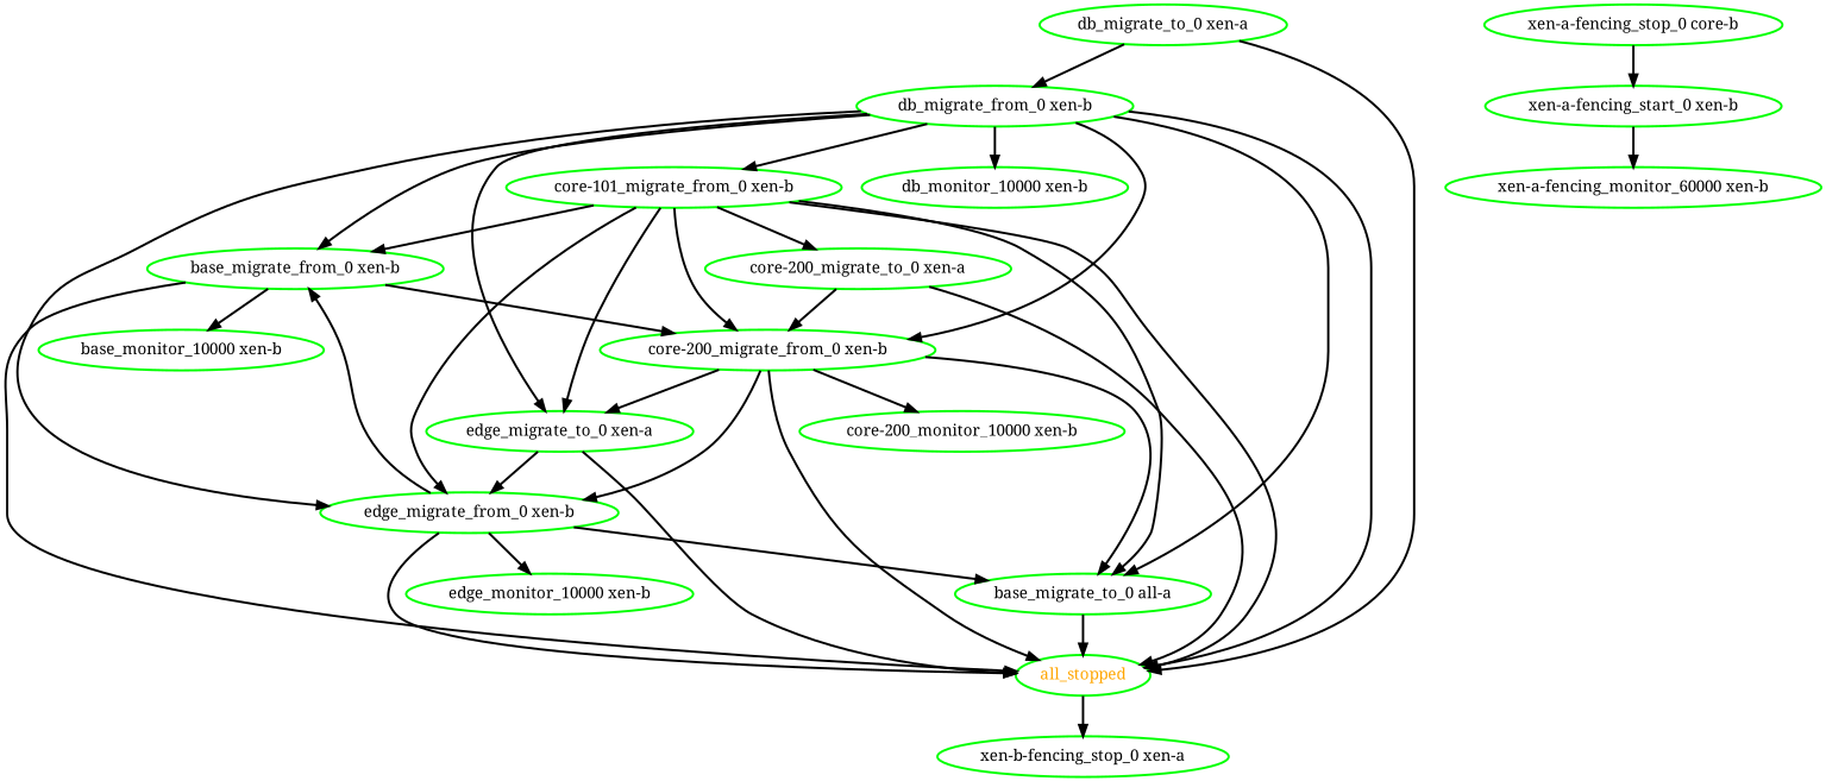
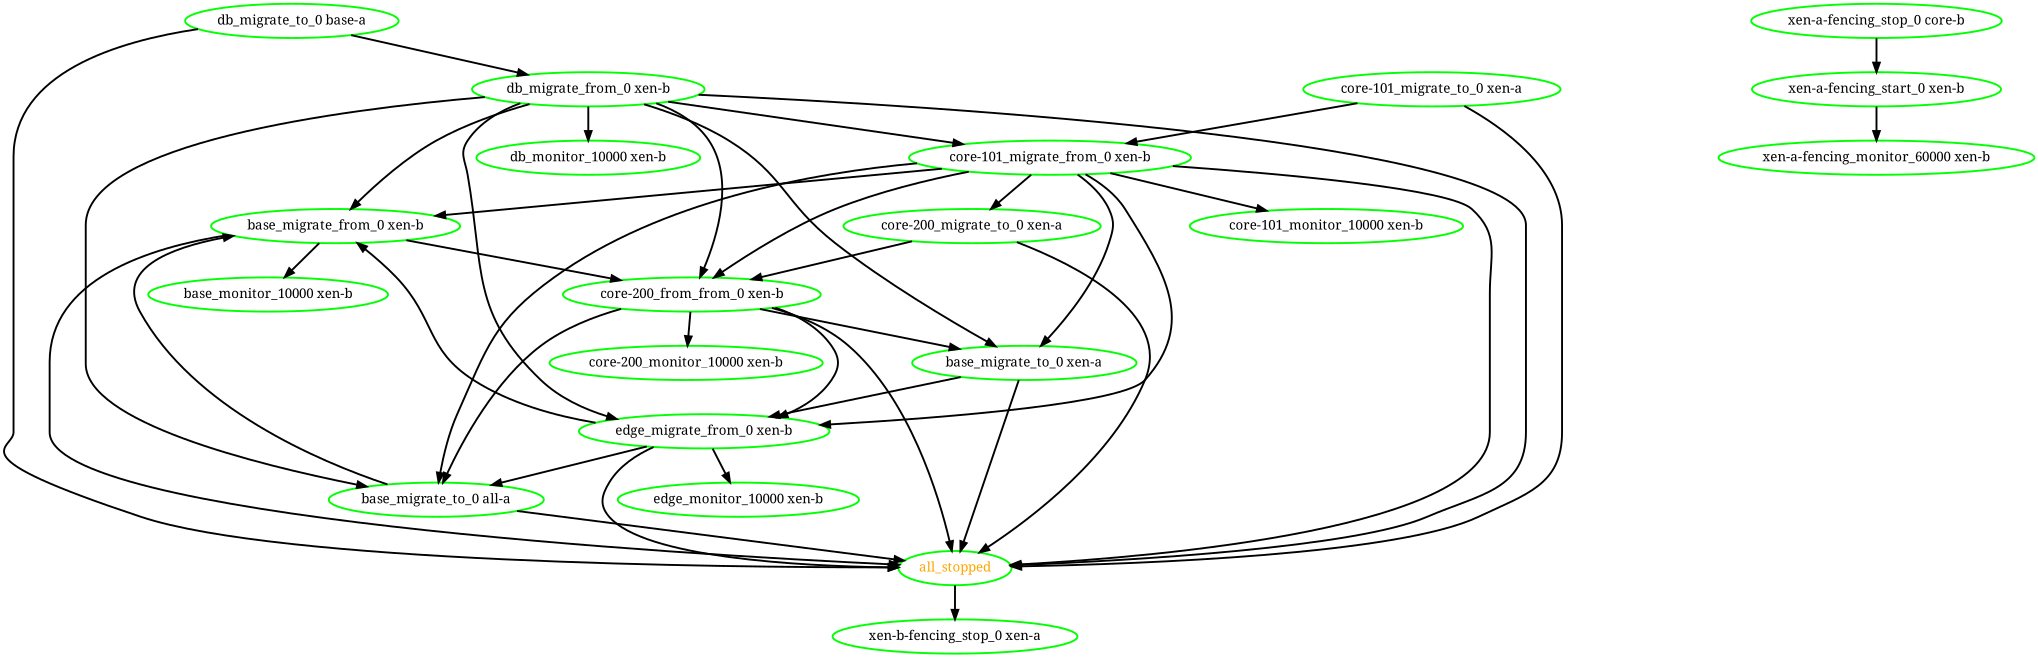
  digraph {
    fontname="Noto Serif"
    node [color=green fontcolor=black fontname="Noto Serif" style=bold]
    edge [fontname="Noto Serif" style=bold]
    all_stopped [fontcolor=orange]
    "xen-b-fencing_stop_0 xen-a"
    "base_migrate_from_0 xen-b"
    "base_monitor_10000 xen-b"
-   "core-200_migrate_from_0 xen-b"
+   "core-200_migrate_from_0 xen-b" [label="core-200_from_from_0 xen-b"]
    n6 [label="base_migrate_to_0 all-a"]
    "core-101_migrate_from_0 xen-b"
+   "core-101_monitor_10000 xen-b"
    "core-200_migrate_to_0 xen-a"
    "edge_migrate_from_0 xen-b"
-   "edge_migrate_to_0 xen-a"
+   "edge_migrate_to_0 xen-a" [label="base_migrate_to_0 xen-a"]
    "core-200_monitor_10000 xen-b"
    "edge_monitor_10000 xen-b"
+   "core-101_migrate_to_0 xen-a"
    "db_migrate_from_0 xen-b"
    "db_monitor_10000 xen-b"
-   "db_migrate_to_0 xen-a"
+   "db_migrate_to_0 xen-a" [label="db_migrate_to_0 base-a"]
    "xen-a-fencing_start_0 xen-b"
    "xen-a-fencing_monitor_60000 xen-b"
    n20 [label="xen-a-fencing_stop_0 core-b"]
    all_stopped -> "xen-b-fencing_stop_0 xen-a"
    "base_migrate_from_0 xen-b" -> all_stopped
    "base_migrate_from_0 xen-b" -> "base_monitor_10000 xen-b"
    "base_migrate_from_0 xen-b" -> "core-200_migrate_from_0 xen-b"
    "core-200_migrate_from_0 xen-b" -> all_stopped
    "core-200_migrate_from_0 xen-b" -> n6
    "core-200_migrate_from_0 xen-b" -> "edge_migrate_from_0 xen-b"
    "core-200_migrate_from_0 xen-b" -> "edge_migrate_to_0 xen-a"
    "core-200_migrate_from_0 xen-b" -> "core-200_monitor_10000 xen-b"
    n6 -> all_stopped
+   n6 -> "base_migrate_from_0 xen-b"
    "core-101_migrate_from_0 xen-b" -> all_stopped
    "core-101_migrate_from_0 xen-b" -> "base_migrate_from_0 xen-b"
    "core-101_migrate_from_0 xen-b" -> "core-200_migrate_from_0 xen-b"
    "core-101_migrate_from_0 xen-b" -> n6
+   "core-101_migrate_from_0 xen-b" -> "core-101_monitor_10000 xen-b"
    "core-101_migrate_from_0 xen-b" -> "core-200_migrate_to_0 xen-a"
    "core-101_migrate_from_0 xen-b" -> "edge_migrate_from_0 xen-b"
    "core-101_migrate_from_0 xen-b" -> "edge_migrate_to_0 xen-a"
    "core-200_migrate_to_0 xen-a" -> all_stopped
    "core-200_migrate_to_0 xen-a" -> "core-200_migrate_from_0 xen-b"
    "edge_migrate_from_0 xen-b" -> all_stopped
    "edge_migrate_from_0 xen-b" -> "base_migrate_from_0 xen-b"
    "edge_migrate_from_0 xen-b" -> n6
    "edge_migrate_from_0 xen-b" -> "edge_monitor_10000 xen-b"
    "edge_migrate_to_0 xen-a" -> all_stopped
    "edge_migrate_to_0 xen-a" -> "edge_migrate_from_0 xen-b"
+   "core-101_migrate_to_0 xen-a" -> all_stopped
+   "core-101_migrate_to_0 xen-a" -> "core-101_migrate_from_0 xen-b"
    "db_migrate_from_0 xen-b" -> all_stopped
    "db_migrate_from_0 xen-b" -> "base_migrate_from_0 xen-b"
    "db_migrate_from_0 xen-b" -> "core-200_migrate_from_0 xen-b"
    "db_migrate_from_0 xen-b" -> n6
    "db_migrate_from_0 xen-b" -> "core-101_migrate_from_0 xen-b"
    "db_migrate_from_0 xen-b" -> "edge_migrate_from_0 xen-b"
    "db_migrate_from_0 xen-b" -> "edge_migrate_to_0 xen-a"
    "db_migrate_from_0 xen-b" -> "db_monitor_10000 xen-b"
    "db_migrate_to_0 xen-a" -> all_stopped
    "db_migrate_to_0 xen-a" -> "db_migrate_from_0 xen-b"
    "xen-a-fencing_start_0 xen-b" -> "xen-a-fencing_monitor_60000 xen-b"
    n20 -> "xen-a-fencing_start_0 xen-b"
  }
